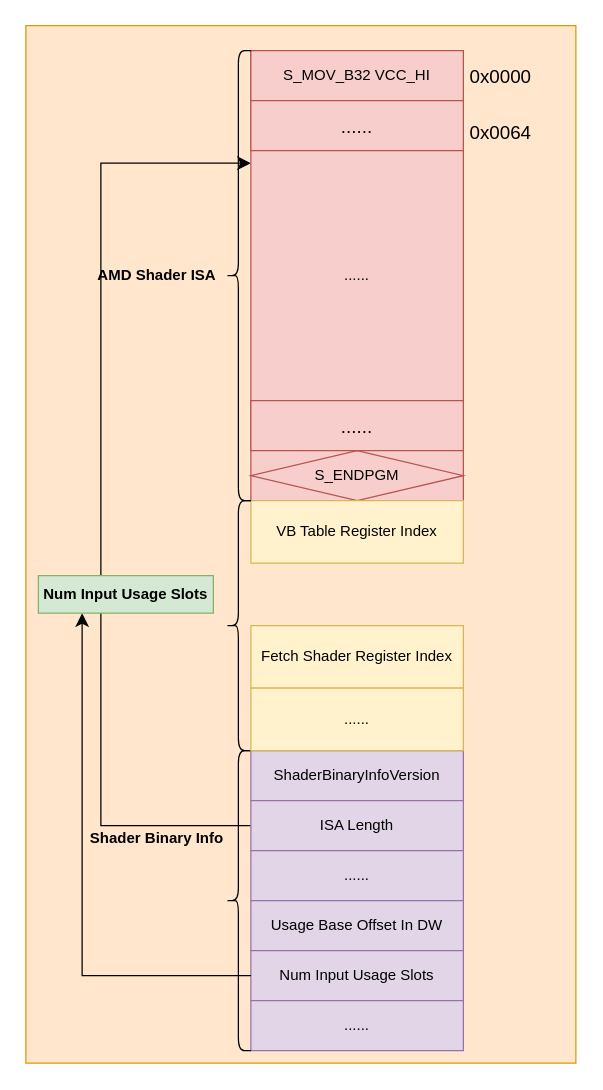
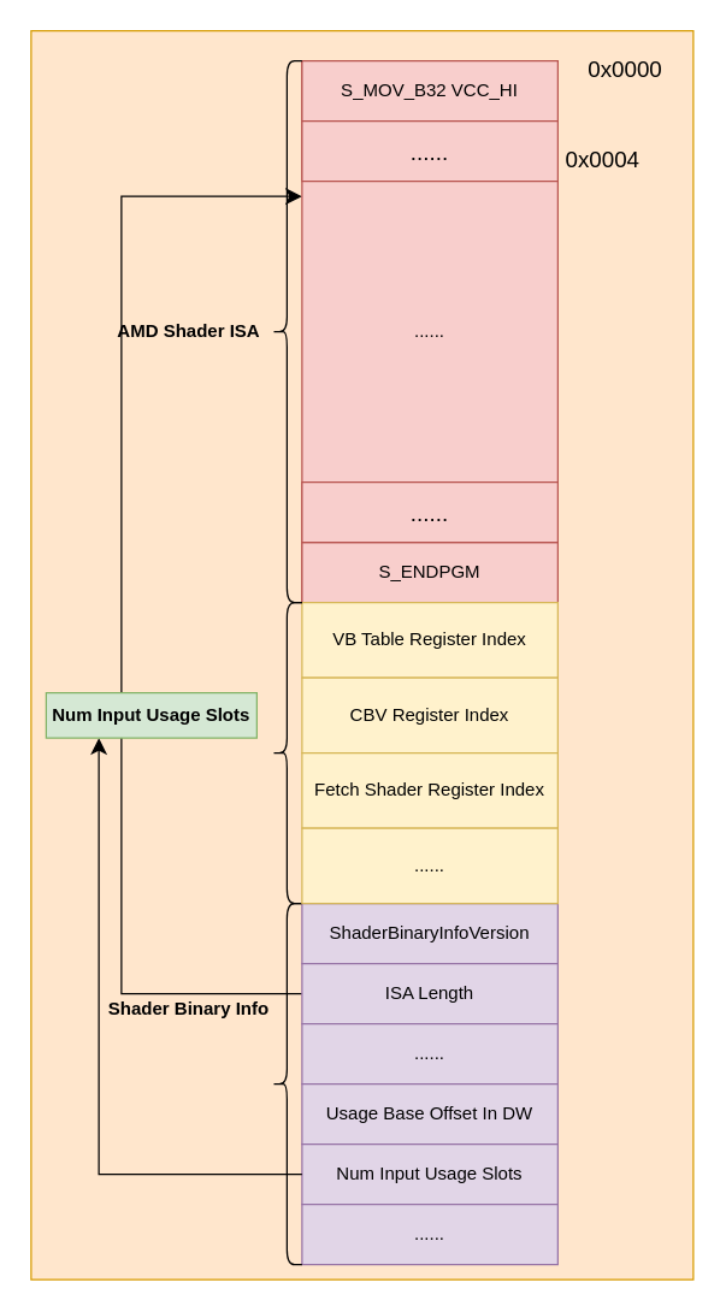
  <mxCell id="0" />
  <mxCell id="1" parent="0" />
  <mxCell id="2" value="" style="rounded=0;whiteSpace=wrap;html=1;fillColor=#ffe6cc;strokeColor=#d79b00;" vertex="1" parent="1"><mxGeometry x="20" y="20" width="440" height="830" as="geometry" /></mxCell>
  <mxCell id="3" value="" style="edgeStyle=elbowEdgeStyle;elbow=horizontal;endArrow=classic;html=1;curved=0;rounded=0;endSize=8;startSize=8;entryX=0;entryY=0.25;entryDx=0;entryDy=0;exitX=0;exitY=0.5;exitDx=0;exitDy=0;" edge="1" parent="1" source="13" target="4"><mxGeometry width="50" height="50" relative="1" as="geometry"><mxPoint x="210" y="700" as="sourcePoint" /><mxPoint x="210" y="410" as="targetPoint" /><Array as="points"><mxPoint x="80" y="380" /></Array></mxGeometry></mxCell>
  <mxCell id="4" value="......" style="rounded=0;whiteSpace=wrap;html=1;fillColor=#f8cecc;strokeColor=#b85450;" vertex="1" parent="1"><mxGeometry x="200" y="40" width="170" height="360" as="geometry" /></mxCell>
  <mxCell id="5" value="S_MOV_B32 VCC_HI" style="rounded=0;whiteSpace=wrap;html=1;fontSize=12;fillColor=#f8cecc;strokeColor=#b85450;" vertex="1" parent="1"><mxGeometry x="200" y="40" width="170" height="40" as="geometry" /></mxCell>
- <mxCell id="6" value="0x0000" style="text;html=1;align=center;verticalAlign=middle;whiteSpace=wrap;rounded=0;fontSize=15;" vertex="1" parent="1"><mxGeometry x="370" y="45" width="60" height="30" as="geometry" /></mxCell>
- <mxCell id="7" value="S_ENDPGM" style="rhombus;whiteSpace=wrap;html=1;fontSize=12;fillColor=#f8cecc;strokeColor=#b85450;" vertex="1" parent="1"><mxGeometry x="200" y="360" width="170" height="40" as="geometry" /></mxCell>
+ <mxCell id="6" value="0x0000" style="text;html=1;align=center;verticalAlign=middle;whiteSpace=wrap;rounded=0;fontSize=15;" vertex="1" parent="1"><mxGeometry x="385" y="30" width="60" height="30" as="geometry" /></mxCell>
+ <mxCell id="7" value="S_ENDPGM" style="rounded=0;whiteSpace=wrap;html=1;fontSize=12;fillColor=#f8cecc;strokeColor=#b85450;" vertex="1" parent="1"><mxGeometry x="200" y="360" width="170" height="40" as="geometry" /></mxCell>
  <mxCell id="8" value="VB Table Register Index" style="rounded=0;whiteSpace=wrap;html=1;fillColor=#fff2cc;strokeColor=#d6b656;" vertex="1" parent="1"><mxGeometry x="200" y="400" width="170" height="50" as="geometry" /></mxCell>
+ <mxCell id="9" value="CBV Register Index" style="rounded=0;whiteSpace=wrap;html=1;fillColor=#fff2cc;strokeColor=#d6b656;" vertex="1" parent="1"><mxGeometry x="200" y="450" width="170" height="50" as="geometry" /></mxCell>
  <mxCell id="10" value="Fetch Shader Register Index" style="rounded=0;whiteSpace=wrap;html=1;fillColor=#fff2cc;strokeColor=#d6b656;" vertex="1" parent="1"><mxGeometry x="200" y="500" width="170" height="50" as="geometry" /></mxCell>
  <mxCell id="11" value="" style="shape=curlyBracket;whiteSpace=wrap;html=1;rounded=1;labelPosition=left;verticalLabelPosition=middle;align=right;verticalAlign=middle;" vertex="1" parent="1"><mxGeometry x="180" y="400" width="20" height="200" as="geometry" /></mxCell>
  <mxCell id="12" value="ShaderBinaryInfoVersion" style="rounded=0;whiteSpace=wrap;html=1;fillColor=#e1d5e7;strokeColor=#9673a6;" vertex="1" parent="1"><mxGeometry x="200" y="600" width="170" height="40" as="geometry" /></mxCell>
  <mxCell id="13" value="ISA Length" style="rounded=0;whiteSpace=wrap;html=1;fillColor=#e1d5e7;strokeColor=#9673a6;" vertex="1" parent="1"><mxGeometry x="200" y="640" width="170" height="40" as="geometry" /></mxCell>
  <mxCell id="14" value="......" style="rounded=0;whiteSpace=wrap;html=1;fillColor=#e1d5e7;strokeColor=#9673a6;" vertex="1" parent="1"><mxGeometry x="200" y="680" width="170" height="40" as="geometry" /></mxCell>
  <mxCell id="15" value="Usage Base Offset In DW" style="rounded=0;whiteSpace=wrap;html=1;fillColor=#e1d5e7;strokeColor=#9673a6;" vertex="1" parent="1"><mxGeometry x="200" y="720" width="170" height="40" as="geometry" /></mxCell>
  <mxCell id="16" value="Num Input Usage Slots" style="rounded=0;whiteSpace=wrap;html=1;fillColor=#e1d5e7;strokeColor=#9673a6;" vertex="1" parent="1"><mxGeometry x="200" y="760" width="170" height="40" as="geometry" /></mxCell>
  <mxCell id="17" value="......" style="rounded=0;whiteSpace=wrap;html=1;fillColor=#e1d5e7;strokeColor=#9673a6;" vertex="1" parent="1"><mxGeometry x="200" y="800" width="170" height="40" as="geometry" /></mxCell>
  <mxCell id="18" value="" style="shape=curlyBracket;whiteSpace=wrap;html=1;rounded=1;labelPosition=left;verticalLabelPosition=middle;align=right;verticalAlign=middle;" vertex="1" parent="1"><mxGeometry x="180" y="40" width="20" height="360" as="geometry" /></mxCell>
  <mxCell id="19" value="......" style="rounded=0;whiteSpace=wrap;html=1;fontSize=15;fillColor=#f8cecc;strokeColor=#b85450;" vertex="1" parent="1"><mxGeometry x="200" y="80" width="170" height="40" as="geometry" /></mxCell>
  <mxCell id="20" value="......" style="rounded=0;whiteSpace=wrap;html=1;fontSize=15;fillColor=#f8cecc;strokeColor=#b85450;" vertex="1" parent="1"><mxGeometry x="200" y="320" width="170" height="40" as="geometry" /></mxCell>
- <mxCell id="21" value="0x0064" style="text;html=1;align=center;verticalAlign=middle;whiteSpace=wrap;rounded=0;fontSize=15;" vertex="1" parent="1"><mxGeometry x="370" y="90" width="60" height="30" as="geometry" /></mxCell>
+ <mxCell id="21" value="0x0004" style="text;html=1;align=center;verticalAlign=middle;whiteSpace=wrap;rounded=0;fontSize=15;" vertex="1" parent="1"><mxGeometry x="370" y="90" width="60" height="30" as="geometry" /></mxCell>
  <mxCell id="22" value="" style="shape=curlyBracket;whiteSpace=wrap;html=1;rounded=1;labelPosition=left;verticalLabelPosition=middle;align=right;verticalAlign=middle;" vertex="1" parent="1"><mxGeometry x="180" y="600" width="20" height="240" as="geometry" /></mxCell>
  <mxCell id="23" value="Shader Binary Info" style="text;html=1;align=center;verticalAlign=middle;whiteSpace=wrap;rounded=0;fontStyle=1" vertex="1" parent="1"><mxGeometry x="50" y="655" width="150" height="30" as="geometry" /></mxCell>
  <mxCell id="24" value="AMD Shader ISA" style="text;html=1;align=center;verticalAlign=middle;whiteSpace=wrap;rounded=0;fontStyle=1" vertex="1" parent="1"><mxGeometry x="50" y="205" width="150" height="30" as="geometry" /></mxCell>
  <mxCell id="25" value="" style="edgeStyle=elbowEdgeStyle;elbow=horizontal;endArrow=classic;html=1;curved=0;rounded=0;endSize=8;startSize=8;entryX=0.25;entryY=1;entryDx=0;entryDy=0;" edge="1" parent="1" source="16" target="26"><mxGeometry width="50" height="50" relative="1" as="geometry"><mxPoint x="200" y="730" as="sourcePoint" /><mxPoint x="60" y="500" as="targetPoint" /><Array as="points"><mxPoint x="65" y="610" /></Array></mxGeometry></mxCell>
  <mxCell id="26" value="Num Input Usage Slots" style="rounded=0;whiteSpace=wrap;html=1;fillColor=#d5e8d4;strokeColor=#82b366;fontStyle=1" vertex="1" parent="1"><mxGeometry x="30" y="460" width="140" height="30" as="geometry" /></mxCell>
  <mxCell id="27" value="......" style="rounded=0;whiteSpace=wrap;html=1;fillColor=#fff2cc;strokeColor=#d6b656;" vertex="1" parent="1"><mxGeometry x="200" y="550" width="170" height="50" as="geometry" /></mxCell>
